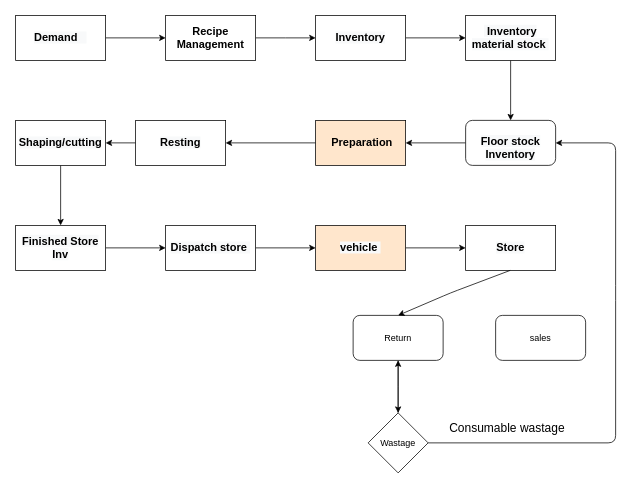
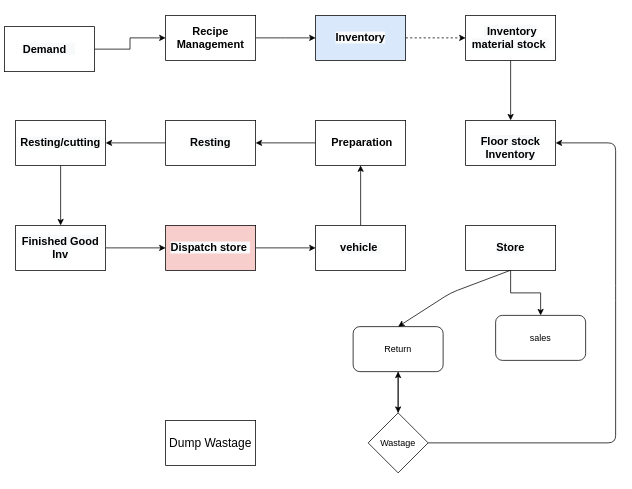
  <mxCell id="0" />
  <mxCell id="1" parent="0" />
  <mxCell id="2" value="" style="edgeStyle=orthogonalEdgeStyle;rounded=0;orthogonalLoop=1;jettySize=auto;html=1;" parent="1" source="3" target="5" edge="1"><mxGeometry relative="1" as="geometry" /></mxCell>
- <mxCell id="3" value="&#10;&#10;&lt;span style=&quot;color: rgb(0, 0, 0); font-family: arial; font-size: 14.667px; font-style: normal; font-weight: 700; letter-spacing: normal; text-align: left; text-indent: 0px; text-transform: none; word-spacing: 0px; background-color: rgb(248, 249, 250); display: inline; float: none;&quot;&gt;Demand&amp;nbsp; &amp;nbsp;&lt;/span&gt;&#10;&#10;" style="rounded=0;whiteSpace=wrap;html=1;" parent="1" vertex="1"><mxGeometry x="20" y="20" width="120" height="60" as="geometry" /></mxCell>
+ <mxCell id="3" value="&#10;&#10;&lt;span style=&quot;color: rgb(0, 0, 0); font-family: arial; font-size: 14.667px; font-style: normal; font-weight: 700; letter-spacing: normal; text-align: left; text-indent: 0px; text-transform: none; word-spacing: 0px; background-color: rgb(248, 249, 250); display: inline; float: none;&quot;&gt;Demand&amp;nbsp; &amp;nbsp;&lt;/span&gt;&#10;&#10;" style="rounded=0;whiteSpace=wrap;html=1;" parent="1" vertex="1"><mxGeometry x="5" y="35" width="120" height="60" as="geometry" /></mxCell>
  <mxCell id="4" value="" style="edgeStyle=orthogonalEdgeStyle;rounded=0;orthogonalLoop=1;jettySize=auto;html=1;" parent="1" source="5" edge="1"><mxGeometry relative="1" as="geometry"><mxPoint x="420" y="50" as="targetPoint" /></mxGeometry></mxCell>
  <mxCell id="5" value="&lt;span style=&quot;font-family: &amp;#34;arial&amp;#34; ; font-size: 14.667px ; font-weight: 700 ; text-align: left&quot;&gt;Recipe Management&lt;/span&gt;" style="rounded=0;whiteSpace=wrap;html=1;" parent="1" vertex="1"><mxGeometry x="220" y="20" width="120" height="60" as="geometry" /></mxCell>
- <mxCell id="6" value="" style="edgeStyle=orthogonalEdgeStyle;rounded=0;orthogonalLoop=1;jettySize=auto;html=1;" parent="1" source="7" target="9" edge="1"><mxGeometry relative="1" as="geometry" /></mxCell>
- <mxCell id="7" value="&#10;&#10;&lt;span style=&quot;color: rgb(0, 0, 0); font-family: arial; font-size: 14.667px; font-style: normal; font-weight: 700; letter-spacing: normal; text-align: left; text-indent: 0px; text-transform: none; word-spacing: 0px; background-color: rgb(248, 249, 250); display: inline; float: none;&quot;&gt;Inventory&lt;/span&gt;&#10;&#10;" style="rounded=0;whiteSpace=wrap;html=1;" parent="1" vertex="1"><mxGeometry x="420" y="20" width="120" height="60" as="geometry" /></mxCell>
+ <mxCell id="6" value="" style="edgeStyle=orthogonalEdgeStyle;rounded=0;orthogonalLoop=1;jettySize=auto;html=1;dashed=1;" parent="1" source="7" target="9" edge="1"><mxGeometry relative="1" as="geometry" /></mxCell>
+ <mxCell id="7" value="&#10;&#10;&lt;span style=&quot;color: rgb(0, 0, 0); font-family: arial; font-size: 14.667px; font-style: normal; font-weight: 700; letter-spacing: normal; text-align: left; text-indent: 0px; text-transform: none; word-spacing: 0px; background-color: rgb(248, 249, 250); display: inline; float: none;&quot;&gt;Inventory&lt;/span&gt;&#10;&#10;" style="rounded=0;whiteSpace=wrap;html=1;fillColor=#dae8fc;" parent="1" vertex="1"><mxGeometry x="420" y="20" width="120" height="60" as="geometry" /></mxCell>
  <mxCell id="8" value="" style="edgeStyle=orthogonalEdgeStyle;rounded=0;orthogonalLoop=1;jettySize=auto;html=1;" parent="1" source="9" target="11" edge="1"><mxGeometry relative="1" as="geometry" /></mxCell>
  <mxCell id="9" value="&#10;&#10;&lt;span style=&quot;color: rgb(0, 0, 0); font-family: arial; font-size: 14.667px; font-style: normal; font-weight: 700; letter-spacing: normal; text-align: left; text-indent: 0px; text-transform: none; word-spacing: 0px; background-color: rgb(248, 249, 250); display: inline; float: none;&quot;&gt;&lt;span&gt;&amp;nbsp;&lt;/span&gt;Inventory material stock&amp;nbsp;&lt;/span&gt;&#10;&#10;" style="whiteSpace=wrap;html=1;rounded=0;" parent="1" vertex="1"><mxGeometry x="620" y="20" width="120" height="60" as="geometry" /></mxCell>
- <mxCell id="10" value="" style="edgeStyle=orthogonalEdgeStyle;rounded=0;orthogonalLoop=1;jettySize=auto;html=1;" parent="1" source="11" target="13" edge="1"><mxGeometry relative="1" as="geometry" /></mxCell>
- <mxCell id="11" value="&lt;br&gt;&lt;span style=&quot;color: rgb(0 , 0 , 0) ; font-family: &amp;#34;arial&amp;#34; ; font-size: 14.667px ; font-style: normal ; font-weight: 700 ; letter-spacing: normal ; text-align: left ; text-indent: 0px ; text-transform: none ; word-spacing: 0px ; background-color: rgb(248 , 249 , 250) ; display: inline ; float: none&quot;&gt;Floor stock Inventory&lt;/span&gt;" style="whiteSpace=wrap;html=1;verticalAlign=middle;rounded=1;" parent="1" vertex="1"><mxGeometry x="620" y="160" width="120" height="60" as="geometry" /></mxCell>
+ <mxCell id="11" value="&lt;br&gt;&lt;span style=&quot;color: rgb(0 , 0 , 0) ; font-family: &amp;#34;arial&amp;#34; ; font-size: 14.667px ; font-style: normal ; font-weight: 700 ; letter-spacing: normal ; text-align: left ; text-indent: 0px ; text-transform: none ; word-spacing: 0px ; background-color: rgb(248 , 249 , 250) ; display: inline ; float: none&quot;&gt;Floor stock Inventory&lt;/span&gt;" style="whiteSpace=wrap;html=1;rounded=0;verticalAlign=middle;" parent="1" vertex="1"><mxGeometry x="620" y="160" width="120" height="60" as="geometry" /></mxCell>
  <mxCell id="12" value="" style="edgeStyle=orthogonalEdgeStyle;rounded=0;orthogonalLoop=1;jettySize=auto;html=1;" parent="1" source="13" target="15" edge="1"><mxGeometry relative="1" as="geometry" /></mxCell>
- <mxCell id="13" value="&lt;span style=&quot;font-family: &amp;#34;arial&amp;#34; ; font-size: 14.667px ; font-weight: 700 ; text-align: left&quot;&gt;&amp;nbsp;Preparation&lt;/span&gt;" style="whiteSpace=wrap;html=1;rounded=0;fillColor=#ffe6cc;" parent="1" vertex="1"><mxGeometry x="420" y="160" width="120" height="60" as="geometry" /></mxCell>
+ <mxCell id="13" value="&lt;span style=&quot;font-family: &amp;#34;arial&amp;#34; ; font-size: 14.667px ; font-weight: 700 ; text-align: left&quot;&gt;&amp;nbsp;Preparation&lt;/span&gt;" style="whiteSpace=wrap;html=1;rounded=0;" parent="1" vertex="1"><mxGeometry x="420" y="160" width="120" height="60" as="geometry" /></mxCell>
  <mxCell id="14" value="" style="edgeStyle=orthogonalEdgeStyle;rounded=0;orthogonalLoop=1;jettySize=auto;html=1;" parent="1" source="15" target="17" edge="1"><mxGeometry relative="1" as="geometry" /></mxCell>
- <mxCell id="15" value="&#10;&#10;&lt;span style=&quot;color: rgb(0, 0, 0); font-family: arial; font-size: 14.667px; font-style: normal; font-weight: 700; letter-spacing: normal; text-align: left; text-indent: 0px; text-transform: none; word-spacing: 0px; background-color: rgb(248, 249, 250); display: inline; float: none;&quot;&gt;Resting&lt;/span&gt;&#10;&#10;" style="whiteSpace=wrap;html=1;rounded=0;" parent="1" vertex="1"><mxGeometry x="180" y="160" width="120" height="60" as="geometry" /></mxCell>
+ <mxCell id="15" value="&#10;&#10;&lt;span style=&quot;color: rgb(0, 0, 0); font-family: arial; font-size: 14.667px; font-style: normal; font-weight: 700; letter-spacing: normal; text-align: left; text-indent: 0px; text-transform: none; word-spacing: 0px; background-color: rgb(248, 249, 250); display: inline; float: none;&quot;&gt;Resting&lt;/span&gt;&#10;&#10;" style="whiteSpace=wrap;html=1;rounded=0;" parent="1" vertex="1"><mxGeometry x="220" y="160" width="120" height="60" as="geometry" /></mxCell>
  <mxCell id="16" value="" style="edgeStyle=orthogonalEdgeStyle;rounded=0;orthogonalLoop=1;jettySize=auto;html=1;" parent="1" source="17" target="19" edge="1"><mxGeometry relative="1" as="geometry" /></mxCell>
- <mxCell id="17" value="&#10;&#10;&lt;span style=&quot;color: rgb(0, 0, 0); font-family: arial; font-size: 14.667px; font-style: normal; font-weight: 700; letter-spacing: normal; text-align: left; text-indent: 0px; text-transform: none; word-spacing: 0px; background-color: rgb(248, 249, 250); display: inline; float: none;&quot;&gt;Shaping/cutting&lt;/span&gt;&#10;&#10;" style="whiteSpace=wrap;html=1;rounded=0;" parent="1" vertex="1"><mxGeometry x="20" y="160" width="120" height="60" as="geometry" /></mxCell>
+ <mxCell id="17" value="&#10;&#10;&lt;span style=&quot;color: rgb(0, 0, 0); font-family: arial; font-size: 14.667px; font-style: normal; font-weight: 700; letter-spacing: normal; text-align: left; text-indent: 0px; text-transform: none; word-spacing: 0px; background-color: rgb(248, 249, 250); display: inline; float: none;&quot;&gt;Resting/cutting&lt;/span&gt;&#10;&#10;" style="whiteSpace=wrap;html=1;rounded=0;" parent="1" vertex="1"><mxGeometry x="20" y="160" width="120" height="60" as="geometry" /></mxCell>
  <mxCell id="18" value="" style="edgeStyle=orthogonalEdgeStyle;rounded=0;orthogonalLoop=1;jettySize=auto;html=1;" parent="1" source="19" target="21" edge="1"><mxGeometry relative="1" as="geometry" /></mxCell>
- <mxCell id="19" value="&#10;&#10;&lt;span style=&quot;color: rgb(0, 0, 0); font-family: arial; font-size: 14.667px; font-style: normal; font-weight: 700; letter-spacing: normal; text-align: left; text-indent: 0px; text-transform: none; word-spacing: 0px; background-color: rgb(248, 249, 250); display: inline; float: none;&quot;&gt;Finished Store Inv&lt;/span&gt;&#10;&#10;" style="whiteSpace=wrap;html=1;rounded=0;" parent="1" vertex="1"><mxGeometry x="20" y="300" width="120" height="60" as="geometry" /></mxCell>
+ <mxCell id="19" value="&#10;&#10;&lt;span style=&quot;color: rgb(0, 0, 0); font-family: arial; font-size: 14.667px; font-style: normal; font-weight: 700; letter-spacing: normal; text-align: left; text-indent: 0px; text-transform: none; word-spacing: 0px; background-color: rgb(248, 249, 250); display: inline; float: none;&quot;&gt;Finished Good Inv&lt;/span&gt;&#10;&#10;" style="whiteSpace=wrap;html=1;rounded=0;" parent="1" vertex="1"><mxGeometry x="20" y="300" width="120" height="60" as="geometry" /></mxCell>
  <mxCell id="20" value="" style="edgeStyle=orthogonalEdgeStyle;rounded=0;orthogonalLoop=1;jettySize=auto;html=1;" parent="1" source="21" target="23" edge="1"><mxGeometry relative="1" as="geometry" /></mxCell>
- <mxCell id="21" value="&#10;&#10;&lt;span style=&quot;color: rgb(0, 0, 0); font-family: arial; font-size: 14.667px; font-style: normal; font-weight: 700; letter-spacing: normal; text-align: left; text-indent: 0px; text-transform: none; word-spacing: 0px; background-color: rgb(248, 249, 250); display: inline; float: none;&quot;&gt;Dispatch store&lt;span&gt;&amp;nbsp;&lt;/span&gt;&lt;/span&gt;&#10;&#10;" style="whiteSpace=wrap;html=1;rounded=0;" parent="1" vertex="1"><mxGeometry x="220" y="300" width="120" height="60" as="geometry" /></mxCell>
- <mxCell id="22" value="" style="edgeStyle=orthogonalEdgeStyle;rounded=0;orthogonalLoop=1;jettySize=auto;html=1;" parent="1" source="23" target="25" edge="1"><mxGeometry relative="1" as="geometry" /></mxCell>
- <mxCell id="23" value="&#10;&#10;&lt;span style=&quot;color: rgb(0, 0, 0); font-family: arial; font-size: 14.667px; font-style: normal; font-weight: 700; letter-spacing: normal; text-align: left; text-indent: 0px; text-transform: none; word-spacing: 0px; background-color: rgb(248, 249, 250); display: inline; float: none;&quot;&gt;vehicle&lt;span&gt;&amp;nbsp;&lt;/span&gt;&lt;/span&gt;&#10;&#10;" style="whiteSpace=wrap;html=1;rounded=0;fillColor=#ffe6cc;" parent="1" vertex="1"><mxGeometry x="420" y="300" width="120" height="60" as="geometry" /></mxCell>
+ <mxCell id="21" value="&#10;&#10;&lt;span style=&quot;color: rgb(0, 0, 0); font-family: arial; font-size: 14.667px; font-style: normal; font-weight: 700; letter-spacing: normal; text-align: left; text-indent: 0px; text-transform: none; word-spacing: 0px; background-color: rgb(248, 249, 250); display: inline; float: none;&quot;&gt;Dispatch store&lt;span&gt;&amp;nbsp;&lt;/span&gt;&lt;/span&gt;&#10;&#10;" style="whiteSpace=wrap;html=1;rounded=0;fillColor=#f8cecc;" parent="1" vertex="1"><mxGeometry x="220" y="300" width="120" height="60" as="geometry" /></mxCell>
+ <mxCell id="22" value="" style="edgeStyle=orthogonalEdgeStyle;rounded=0;orthogonalLoop=1;jettySize=auto;html=1;" parent="1" source="23" target="13" edge="1"><mxGeometry relative="1" as="geometry" /></mxCell>
+ <mxCell id="23" value="&#10;&#10;&lt;span style=&quot;color: rgb(0, 0, 0); font-family: arial; font-size: 14.667px; font-style: normal; font-weight: 700; letter-spacing: normal; text-align: left; text-indent: 0px; text-transform: none; word-spacing: 0px; background-color: rgb(248, 249, 250); display: inline; float: none;&quot;&gt;vehicle&lt;span&gt;&amp;nbsp;&lt;/span&gt;&lt;/span&gt;&#10;&#10;" style="whiteSpace=wrap;html=1;rounded=0;" parent="1" vertex="1"><mxGeometry x="420" y="300" width="120" height="60" as="geometry" /></mxCell>
+ <mxCell id="24" value="" style="edgeStyle=orthogonalEdgeStyle;rounded=0;orthogonalLoop=1;jettySize=auto;html=1;" parent="1" source="25" target="28" edge="1"><mxGeometry relative="1" as="geometry" /></mxCell>
  <mxCell id="25" value="&#10;&#10;&lt;span style=&quot;color: rgb(0, 0, 0); font-family: arial; font-size: 14.667px; font-style: normal; font-weight: 700; letter-spacing: normal; text-align: left; text-indent: 0px; text-transform: none; word-spacing: 0px; background-color: rgb(248, 249, 250); display: inline; float: none;&quot;&gt;Store&lt;/span&gt;&#10;&#10;" style="whiteSpace=wrap;html=1;rounded=0;" parent="1" vertex="1"><mxGeometry x="620" y="300" width="120" height="60" as="geometry" /></mxCell>
  <mxCell id="26" value="" style="edgeStyle=orthogonalEdgeStyle;rounded=0;orthogonalLoop=1;jettySize=auto;html=1;" parent="1" source="27" edge="1"><mxGeometry relative="1" as="geometry"><mxPoint x="530" y="550" as="targetPoint" /></mxGeometry></mxCell>
- <mxCell id="27" value="Return" style="rounded=1;whiteSpace=wrap;html=1;" parent="1" vertex="1"><mxGeometry x="470" y="420" width="120" height="60" as="geometry" /></mxCell>
+ <mxCell id="27" value="Return" style="rounded=1;whiteSpace=wrap;html=1;" parent="1" vertex="1"><mxGeometry x="470" y="435" width="120" height="60" as="geometry" /></mxCell>
  <mxCell id="28" value="sales" style="rounded=1;whiteSpace=wrap;html=1;" parent="1" vertex="1"><mxGeometry x="660" y="420" width="120" height="60" as="geometry" /></mxCell>
  <mxCell id="29" value="" style="endArrow=classic;html=1;entryX=0.5;entryY=0;entryDx=0;entryDy=0;" parent="1" target="27" edge="1"><mxGeometry width="50" height="50" relative="1" as="geometry"><mxPoint x="679.5" y="360" as="sourcePoint" /><mxPoint x="679.5" y="430" as="targetPoint" /><Array as="points"><mxPoint x="600" y="390" /></Array></mxGeometry></mxCell>
  <mxCell id="30" value="" style="endArrow=classic;html=1;entryX=1;entryY=0.5;entryDx=0;entryDy=0;exitX=1;exitY=0.5;exitDx=0;exitDy=0;" parent="1" target="11" edge="1" source="32"><mxGeometry width="50" height="50" relative="1" as="geometry"><mxPoint x="590" y="590" as="sourcePoint" /><mxPoint x="640" y="540" as="targetPoint" /><Array as="points"><mxPoint x="820" y="590" /><mxPoint x="820" y="390" /><mxPoint x="820" y="190" /></Array></mxGeometry></mxCell>
  <mxCell id="31" value="" style="edgeStyle=orthogonalEdgeStyle;rounded=0;orthogonalLoop=1;jettySize=auto;html=1;fontSize=16;" edge="1" parent="1" source="32" target="27"><mxGeometry relative="1" as="geometry" /></mxCell>
  <mxCell id="32" value="Wastage" style="rhombus;whiteSpace=wrap;html=1;" vertex="1" parent="1"><mxGeometry x="490" y="550" width="80" height="80" as="geometry" /></mxCell>
- <mxCell id="33" value="Consumable wastage" style="text;html=1;align=center;verticalAlign=middle;resizable=0;points=[];autosize=1;fontSize=16;" vertex="1" parent="1"><mxGeometry x="590" y="560" width="170" height="20" as="geometry" /></mxCell>
+ <mxCell id="34" value="&lt;font style=&quot;font-size: 16px&quot;&gt;Dump Wastage&lt;/font&gt;" style="whiteSpace=wrap;html=1;" vertex="1" parent="1"><mxGeometry x="220" y="560" width="120" height="60" as="geometry" /></mxCell>
